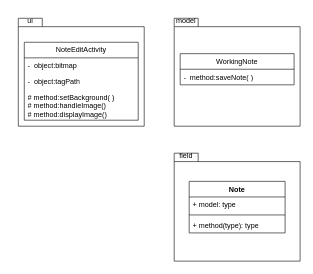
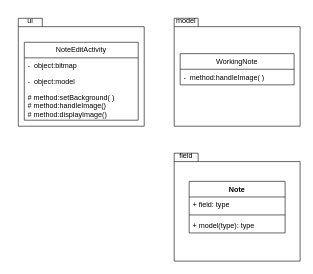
  <mxCell id="0" />
  <mxCell id="1" parent="0" />
  <mxCell id="2" value="" style="group" parent="1" vertex="1" connectable="0"><mxGeometry x="280" y="245" width="220" height="190" as="geometry" /></mxCell>
  <mxCell id="3" value="" style="shape=folder;fontStyle=1;spacingTop=10;tabWidth=40;tabHeight=14;tabPosition=left;html=1;whiteSpace=wrap;" parent="2" vertex="1"><mxGeometry x="10" y="10" width="210" height="180" as="geometry" /></mxCell>
  <mxCell id="4" value="field" style="text;strokeColor=none;align=center;fillColor=none;html=1;verticalAlign=middle;whiteSpace=wrap;rounded=0;" parent="2" vertex="1"><mxGeometry width="60" height="30" as="geometry" /></mxCell>
  <mxCell id="5" value="Note" style="swimlane;fontStyle=1;align=center;verticalAlign=top;childLayout=stackLayout;horizontal=1;startSize=26;horizontalStack=0;resizeParent=1;resizeParentMax=0;resizeLast=0;collapsible=1;marginBottom=0;whiteSpace=wrap;html=1;" parent="2" vertex="1"><mxGeometry x="35" y="57" width="160" height="86" as="geometry" /></mxCell>
- <mxCell id="6" value="+ model: type" style="text;strokeColor=none;fillColor=none;align=left;verticalAlign=top;spacingLeft=4;spacingRight=4;overflow=hidden;rotatable=0;points=[[0,0.5],[1,0.5]];portConstraint=eastwest;whiteSpace=wrap;html=1;" parent="5" vertex="1"><mxGeometry y="26" width="160" height="26" as="geometry" /></mxCell>
+ <mxCell id="6" value="+ field: type" style="text;strokeColor=none;fillColor=none;align=left;verticalAlign=top;spacingLeft=4;spacingRight=4;overflow=hidden;rotatable=0;points=[[0,0.5],[1,0.5]];portConstraint=eastwest;whiteSpace=wrap;html=1;" parent="5" vertex="1"><mxGeometry y="26" width="160" height="26" as="geometry" /></mxCell>
  <mxCell id="7" value="" style="line;strokeWidth=1;fillColor=none;align=left;verticalAlign=middle;spacingTop=-1;spacingLeft=3;spacingRight=3;rotatable=0;labelPosition=right;points=[];portConstraint=eastwest;strokeColor=inherit;" parent="5" vertex="1"><mxGeometry y="52" width="160" height="8" as="geometry" /></mxCell>
- <mxCell id="8" value="+ method(type): type" style="text;strokeColor=none;fillColor=none;align=left;verticalAlign=top;spacingLeft=4;spacingRight=4;overflow=hidden;rotatable=0;points=[[0,0.5],[1,0.5]];portConstraint=eastwest;whiteSpace=wrap;html=1;" parent="5" vertex="1"><mxGeometry y="60" width="160" height="26" as="geometry" /></mxCell>
+ <mxCell id="8" value="+ model(type): type" style="text;strokeColor=none;fillColor=none;align=left;verticalAlign=top;spacingLeft=4;spacingRight=4;overflow=hidden;rotatable=0;points=[[0,0.5],[1,0.5]];portConstraint=eastwest;whiteSpace=wrap;html=1;" parent="5" vertex="1"><mxGeometry y="60" width="160" height="26" as="geometry" /></mxCell>
  <mxCell id="9" value="" style="group" parent="1" vertex="1" connectable="0"><mxGeometry x="280" y="20" width="220" height="190" as="geometry" /></mxCell>
  <mxCell id="10" value="" style="shape=folder;fontStyle=1;spacingTop=10;tabWidth=40;tabHeight=14;tabPosition=left;html=1;whiteSpace=wrap;" parent="9" vertex="1"><mxGeometry x="10" y="10" width="210" height="180" as="geometry" /></mxCell>
  <mxCell id="11" value="model" style="text;strokeColor=none;align=center;fillColor=none;html=1;verticalAlign=middle;whiteSpace=wrap;rounded=0;" parent="9" vertex="1"><mxGeometry width="60" height="30" as="geometry" /></mxCell>
  <mxCell id="12" value="WorkingNote" style="swimlane;fontStyle=0;childLayout=stackLayout;horizontal=1;startSize=26;fillColor=none;horizontalStack=0;resizeParent=1;resizeParentMax=0;resizeLast=0;collapsible=1;marginBottom=0;whiteSpace=wrap;html=1;" parent="9" vertex="1"><mxGeometry x="20" y="69" width="190" height="52" as="geometry"><mxRectangle x="130" y="220" width="120" height="30" as="alternateBounds" /></mxGeometry></mxCell>
- <mxCell id="13" value="-&amp;nbsp; method:saveNote( )" style="text;strokeColor=none;fillColor=none;align=left;verticalAlign=top;spacingLeft=4;spacingRight=4;overflow=hidden;rotatable=0;points=[[0,0.5],[1,0.5]];portConstraint=eastwest;whiteSpace=wrap;html=1;" parent="12" vertex="1"><mxGeometry y="26" width="190" height="26" as="geometry" /></mxCell>
+ <mxCell id="13" value="-&amp;nbsp; method:handleImage( )" style="text;strokeColor=none;fillColor=none;align=left;verticalAlign=top;spacingLeft=4;spacingRight=4;overflow=hidden;rotatable=0;points=[[0,0.5],[1,0.5]];portConstraint=eastwest;whiteSpace=wrap;html=1;" parent="12" vertex="1"><mxGeometry y="26" width="190" height="26" as="geometry" /></mxCell>
  <mxCell id="14" value="" style="group" parent="1" vertex="1" connectable="0"><mxGeometry x="20" y="20" width="220" height="190" as="geometry" /></mxCell>
  <mxCell id="15" value="" style="shape=folder;fontStyle=1;spacingTop=10;tabWidth=40;tabHeight=14;tabPosition=left;html=1;whiteSpace=wrap;" parent="14" vertex="1"><mxGeometry x="10" y="10" width="210" height="180" as="geometry" /></mxCell>
  <mxCell id="16" value="ui" style="text;strokeColor=none;align=center;fillColor=none;html=1;verticalAlign=middle;whiteSpace=wrap;rounded=0;" parent="14" vertex="1"><mxGeometry width="60" height="30" as="geometry" /></mxCell>
  <mxCell id="17" value="NoteEditActivity" style="swimlane;fontStyle=0;childLayout=stackLayout;horizontal=1;startSize=26;fillColor=none;horizontalStack=0;resizeParent=1;resizeParentMax=0;resizeLast=0;collapsible=1;marginBottom=0;whiteSpace=wrap;html=1;" parent="1" vertex="1"><mxGeometry x="40" y="70" width="190" height="130" as="geometry"><mxRectangle x="130" y="220" width="120" height="30" as="alternateBounds" /></mxGeometry></mxCell>
  <mxCell id="18" value="-&amp;nbsp; object:bitmap&amp;nbsp;" style="text;strokeColor=none;fillColor=none;align=left;verticalAlign=top;spacingLeft=4;spacingRight=4;overflow=hidden;rotatable=0;points=[[0,0.5],[1,0.5]];portConstraint=eastwest;whiteSpace=wrap;html=1;" parent="17" vertex="1"><mxGeometry y="26" width="190" height="26" as="geometry" /></mxCell>
- <mxCell id="19" value="-&amp;nbsp; object:tagPath" style="text;strokeColor=none;fillColor=none;align=left;verticalAlign=top;spacingLeft=4;spacingRight=4;overflow=hidden;rotatable=0;points=[[0,0.5],[1,0.5]];portConstraint=eastwest;whiteSpace=wrap;html=1;" parent="17" vertex="1"><mxGeometry y="52" width="190" height="26" as="geometry" /></mxCell>
+ <mxCell id="19" value="-&amp;nbsp; object:model" style="text;strokeColor=none;fillColor=none;align=left;verticalAlign=top;spacingLeft=4;spacingRight=4;overflow=hidden;rotatable=0;points=[[0,0.5],[1,0.5]];portConstraint=eastwest;whiteSpace=wrap;html=1;" parent="17" vertex="1"><mxGeometry y="52" width="190" height="26" as="geometry" /></mxCell>
  <mxCell id="20" value="# method:setBackground( )&lt;br&gt;# method:handleImage()&lt;br&gt;# method:displayImage()" style="text;strokeColor=none;fillColor=none;align=left;verticalAlign=top;spacingLeft=4;spacingRight=4;overflow=hidden;rotatable=0;points=[[0,0.5],[1,0.5]];portConstraint=eastwest;whiteSpace=wrap;html=1;" parent="17" vertex="1"><mxGeometry y="78" width="190" height="52" as="geometry" /></mxCell>
